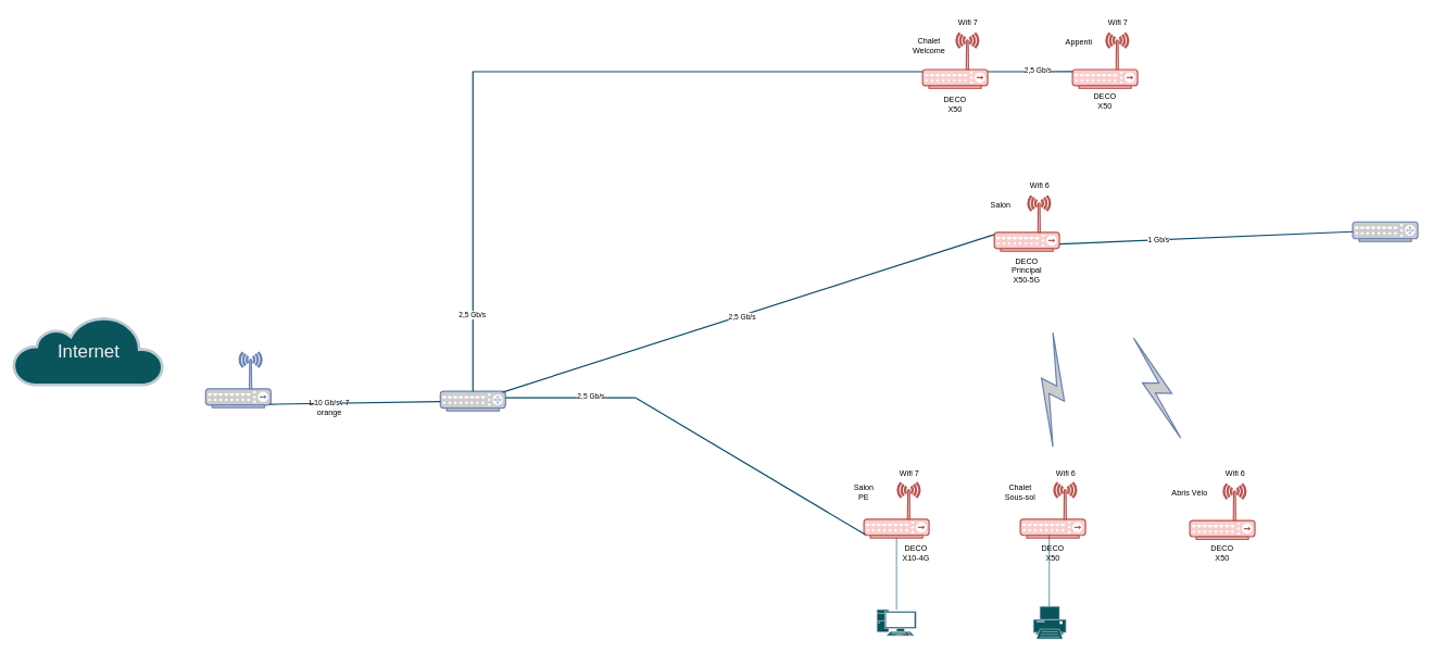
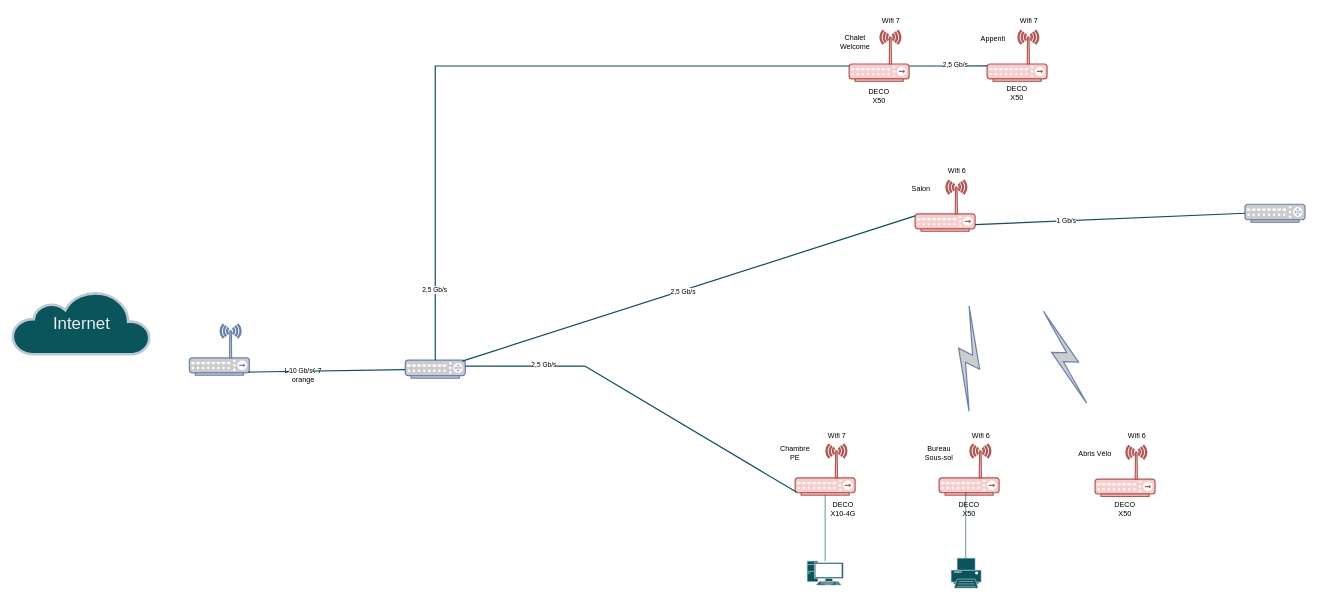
  <mxCell id="0" />
  <mxCell id="1" parent="0" />
  <mxCell id="2" value="Internet" style="html=1;fillColor=#09555B;strokeColor=#BAC8D3;gradientDirection=north;strokeWidth=2;shape=mxgraph.networks.cloud;fontColor=#EEEEEE;rounded=0;shadow=0;comic=0;align=center;fontSize=28;labelBackgroundColor=none;" parent="1" vertex="1"><mxGeometry x="20" y="485" width="230" height="105" as="geometry" /></mxCell>
  <mxCell id="3" value="" style="fontColor=#EEEEEE;verticalAlign=top;verticalLabelPosition=bottom;labelPosition=center;align=center;html=1;fillColor=#09555B;strokeColor=#BAC8D3;gradientDirection=north;strokeWidth=2;shape=mxgraph.networks.pc;rounded=0;shadow=0;comic=0;labelBackgroundColor=none;" parent="1" vertex="1"><mxGeometry x="1345" y="935" width="60" height="40" as="geometry" /></mxCell>
  <mxCell id="4" value="" style="fontColor=#EEEEEE;verticalAlign=top;verticalLabelPosition=bottom;labelPosition=center;align=center;html=1;fillColor=#09555B;strokeColor=#BAC8D3;gradientDirection=north;strokeWidth=2;shape=mxgraph.networks.printer;rounded=0;shadow=0;comic=0;labelBackgroundColor=none;" parent="1" vertex="1"><mxGeometry x="1585" y="930" width="50" height="50" as="geometry" /></mxCell>
  <mxCell id="5" value="" style="fontColor=#0066CC;verticalAlign=top;verticalLabelPosition=bottom;labelPosition=center;align=center;html=1;outlineConnect=0;fillColor=#CCCCCC;strokeColor=#6881B3;gradientColor=none;gradientDirection=north;strokeWidth=2;shape=mxgraph.networks.wireless_hub;" vertex="1" parent="1"><mxGeometry x="315" y="540" width="100" height="85" as="geometry" /></mxCell>
  <mxCell id="6" value="" style="fontColor=#0066CC;verticalAlign=top;verticalLabelPosition=bottom;labelPosition=center;align=center;html=1;outlineConnect=0;fillColor=#CCCCCC;strokeColor=#6881B3;gradientColor=none;gradientDirection=north;strokeWidth=2;shape=mxgraph.networks.router;" vertex="1" parent="1"><mxGeometry x="675" y="600" width="100" height="30" as="geometry" /></mxCell>
  <mxCell id="7" value="" style="group" vertex="1" connectable="0" parent="1"><mxGeometry x="1535" y="740" width="130" height="122.5" as="geometry" /></mxCell>
  <mxCell id="8" value="" style="verticalAlign=top;verticalLabelPosition=bottom;labelPosition=center;align=center;html=1;outlineConnect=0;fillColor=#f8cecc;strokeColor=#b85450;gradientDirection=north;strokeWidth=2;shape=mxgraph.networks.wireless_hub;movable=1;resizable=1;rotatable=1;deletable=1;editable=1;locked=0;connectable=1;" vertex="1" parent="7"><mxGeometry x="30" width="100" height="85" as="geometry" /></mxCell>
  <mxCell id="9" value="&lt;span style=&quot;color: rgb(0, 0, 0);&quot;&gt;DECO X50&lt;/span&gt;" style="text;html=1;align=center;verticalAlign=middle;whiteSpace=wrap;rounded=0;fontColor=#EEEEEE;movable=0;resizable=0;rotatable=0;deletable=0;editable=0;locked=1;connectable=0;" vertex="1" parent="7"><mxGeometry x="50" y="92.5" width="60" height="30" as="geometry" /></mxCell>
- <mxCell id="10" value="&lt;font color=&quot;#000000&quot;&gt;&lt;span style=&quot;caret-color: rgb(0, 0, 0);&quot;&gt;Chalet&lt;/span&gt;&lt;/font&gt;&lt;div&gt;&lt;font color=&quot;#000000&quot;&gt;&lt;span style=&quot;caret-color: rgb(0, 0, 0);&quot;&gt;Sous-sol&lt;/span&gt;&lt;/font&gt;&lt;/div&gt;" style="text;html=1;align=center;verticalAlign=middle;whiteSpace=wrap;rounded=0;fontColor=#EEEEEE;movable=0;resizable=0;rotatable=0;deletable=0;editable=0;locked=1;connectable=0;" vertex="1" parent="7"><mxGeometry width="60" height="30" as="geometry" /></mxCell>
+ <mxCell id="10" value="&lt;font color=&quot;#000000&quot;&gt;&lt;span style=&quot;caret-color: rgb(0, 0, 0);&quot;&gt;Bureau&lt;/span&gt;&lt;/font&gt;&lt;div&gt;&lt;font color=&quot;#000000&quot;&gt;&lt;span style=&quot;caret-color: rgb(0, 0, 0);&quot;&gt;Sous-sol&lt;/span&gt;&lt;/font&gt;&lt;/div&gt;" style="text;html=1;align=center;verticalAlign=middle;whiteSpace=wrap;rounded=0;fontColor=#EEEEEE;movable=0;resizable=0;rotatable=0;deletable=0;editable=0;locked=1;connectable=0;" vertex="1" parent="7"><mxGeometry width="60" height="30" as="geometry" /></mxCell>
  <mxCell id="11" value="" style="group" vertex="1" connectable="0" parent="1"><mxGeometry x="1795" y="742.09" width="130" height="120.41" as="geometry" /></mxCell>
  <mxCell id="12" value="" style="verticalAlign=top;verticalLabelPosition=bottom;labelPosition=center;align=center;html=1;outlineConnect=0;fillColor=#f8cecc;strokeColor=#b85450;gradientDirection=north;strokeWidth=2;shape=mxgraph.networks.wireless_hub;" vertex="1" parent="11"><mxGeometry x="30" width="100" height="85" as="geometry" /></mxCell>
  <mxCell id="13" value="&lt;span style=&quot;color: rgb(0, 0, 0);&quot;&gt;DECO X50&lt;/span&gt;" style="text;html=1;align=center;verticalAlign=middle;whiteSpace=wrap;rounded=0;fontColor=#EEEEEE;" vertex="1" parent="11"><mxGeometry x="50" y="90.41" width="60" height="30" as="geometry" /></mxCell>
  <mxCell id="14" value="&lt;span style=&quot;color: rgb(0, 0, 0);&quot;&gt;Abris Vélo&lt;/span&gt;" style="text;html=1;align=center;verticalAlign=middle;whiteSpace=wrap;rounded=0;fontColor=#EEEEEE;" vertex="1" parent="11"><mxGeometry width="60" height="30" as="geometry" /></mxCell>
  <mxCell id="15" value="" style="group" vertex="1" connectable="0" parent="1"><mxGeometry x="1625" y="50" width="120" height="120" as="geometry" /></mxCell>
  <mxCell id="16" value="" style="verticalAlign=top;verticalLabelPosition=bottom;labelPosition=center;align=center;html=1;outlineConnect=0;fillColor=#f8cecc;strokeColor=#b85450;gradientDirection=north;strokeWidth=2;shape=mxgraph.networks.wireless_hub;" vertex="1" parent="15"><mxGeometry x="20" width="100" height="85" as="geometry" /></mxCell>
  <mxCell id="17" value="&lt;span style=&quot;color: rgb(0, 0, 0);&quot;&gt;DECO X50&lt;/span&gt;" style="text;html=1;align=center;verticalAlign=middle;whiteSpace=wrap;rounded=0;fontColor=#EEEEEE;" vertex="1" parent="15"><mxGeometry x="40" y="90" width="60" height="30" as="geometry" /></mxCell>
  <mxCell id="18" value="&lt;span style=&quot;color: rgb(0, 0, 0);&quot;&gt;Appenti&lt;/span&gt;" style="text;html=1;align=center;verticalAlign=middle;whiteSpace=wrap;rounded=0;fontColor=#EEEEEE;" vertex="1" parent="15"><mxGeometry width="60" height="30" as="geometry" /></mxCell>
  <mxCell id="19" value="" style="group" vertex="1" connectable="0" parent="1"><mxGeometry x="1395" y="50" width="120" height="124.59" as="geometry" /></mxCell>
  <mxCell id="20" style="edgeStyle=orthogonalEdgeStyle;rounded=0;orthogonalLoop=1;jettySize=auto;html=1;exitX=1;exitY=0.7;exitDx=0;exitDy=0;exitPerimeter=0;strokeColor=#0B4D6A;endArrow=none;endFill=0;strokeWidth=2;" edge="1" parent="19" source="22"><mxGeometry relative="1" as="geometry"><mxPoint x="250" y="59.472" as="targetPoint" /></mxGeometry></mxCell>
  <mxCell id="21" value="&lt;span style=&quot;color: rgb(0, 0, 0);&quot;&gt;2,5 Gb/s&lt;/span&gt;" style="edgeLabel;html=1;align=center;verticalAlign=middle;resizable=0;points=[];strokeColor=#BAC8D3;fontColor=#EEEEEE;fillColor=#09555B;" vertex="1" connectable="0" parent="20"><mxGeometry x="0.186" y="2" relative="1" as="geometry"><mxPoint as="offset" /></mxGeometry></mxCell>
  <mxCell id="22" value="" style="verticalAlign=top;verticalLabelPosition=bottom;labelPosition=center;align=center;html=1;outlineConnect=0;fillColor=#f8cecc;strokeColor=#b85450;gradientDirection=north;strokeWidth=2;shape=mxgraph.networks.wireless_hub;" vertex="1" parent="19"><mxGeometry x="20" width="100" height="85" as="geometry" /></mxCell>
  <mxCell id="23" value="&lt;span style=&quot;color: rgb(0, 0, 0);&quot;&gt;DECO X50&lt;/span&gt;" style="text;html=1;align=center;verticalAlign=middle;whiteSpace=wrap;rounded=0;fontColor=#EEEEEE;" vertex="1" parent="19"><mxGeometry x="40" y="94.59" width="60" height="30" as="geometry" /></mxCell>
  <mxCell id="24" value="&lt;span style=&quot;color: rgb(0, 0, 0);&quot;&gt;Chalet Welcome&lt;/span&gt;" style="text;html=1;align=center;verticalAlign=middle;whiteSpace=wrap;rounded=0;fontColor=#EEEEEE;" vertex="1" parent="19"><mxGeometry y="4.59" width="60" height="30" as="geometry" /></mxCell>
  <mxCell id="25" value="" style="group" vertex="1" connectable="0" parent="1"><mxGeometry x="1295" y="740" width="130" height="122.5" as="geometry" /></mxCell>
  <mxCell id="26" value="" style="verticalAlign=top;verticalLabelPosition=bottom;labelPosition=center;align=center;html=1;outlineConnect=0;fillColor=#f8cecc;strokeColor=#b85450;gradientDirection=north;strokeWidth=2;shape=mxgraph.networks.wireless_hub;" vertex="1" parent="25"><mxGeometry x="30" width="100" height="85" as="geometry" /></mxCell>
- <mxCell id="27" value="&lt;span style=&quot;color: rgb(0, 0, 0);&quot;&gt;Salon&lt;/span&gt;&lt;div&gt;&lt;span style=&quot;color: rgb(0, 0, 0);&quot;&gt;PE&lt;/span&gt;&lt;/div&gt;" style="text;html=1;align=center;verticalAlign=middle;whiteSpace=wrap;rounded=0;fontColor=#EEEEEE;" vertex="1" parent="25"><mxGeometry width="60" height="30" as="geometry" /></mxCell>
+ <mxCell id="27" value="&lt;span style=&quot;color: rgb(0, 0, 0);&quot;&gt;Chambre&lt;/span&gt;&lt;div&gt;&lt;span style=&quot;color: rgb(0, 0, 0);&quot;&gt;PE&lt;/span&gt;&lt;/div&gt;" style="text;html=1;align=center;verticalAlign=middle;whiteSpace=wrap;rounded=0;fontColor=#EEEEEE;" vertex="1" parent="25"><mxGeometry width="60" height="30" as="geometry" /></mxCell>
  <mxCell id="28" style="edgeStyle=orthogonalEdgeStyle;rounded=0;orthogonalLoop=1;jettySize=auto;html=1;exitX=0.5;exitY=0;exitDx=0;exitDy=0;exitPerimeter=0;strokeColor=#0B4D6A;entryX=0;entryY=0.7;entryDx=0;entryDy=0;entryPerimeter=0;endArrow=none;endFill=0;strokeWidth=2;" edge="1" parent="1" source="6" target="22"><mxGeometry relative="1" as="geometry"><mxPoint x="1205" y="100" as="targetPoint" /></mxGeometry></mxCell>
  <mxCell id="29" value="&lt;span style=&quot;color: rgb(0, 0, 0);&quot;&gt;2,5 Gb/s&lt;/span&gt;" style="edgeLabel;html=1;align=center;verticalAlign=middle;resizable=0;points=[];strokeColor=#BAC8D3;fontColor=#EEEEEE;fillColor=#09555B;" vertex="1" connectable="0" parent="28"><mxGeometry x="-0.8" y="2" relative="1" as="geometry"><mxPoint as="offset" /></mxGeometry></mxCell>
  <mxCell id="30" value="" style="html=1;outlineConnect=0;fillColor=#CCCCCC;strokeColor=#6881B3;gradientColor=none;gradientDirection=north;strokeWidth=2;shape=mxgraph.networks.comm_link_edge;html=1;rounded=0;" edge="1" parent="1"><mxGeometry width="100" height="100" relative="1" as="geometry"><mxPoint x="1615" y="695" as="sourcePoint" /><mxPoint x="1615" y="500" as="targetPoint" /></mxGeometry></mxCell>
  <mxCell id="31" value="" style="html=1;outlineConnect=0;fillColor=#CCCCCC;strokeColor=#6881B3;gradientColor=none;gradientDirection=north;strokeWidth=2;shape=mxgraph.networks.comm_link_edge;html=1;rounded=0;" edge="1" parent="1"><mxGeometry width="100" height="100" relative="1" as="geometry"><mxPoint x="1815" y="680" as="sourcePoint" /><mxPoint x="1735" y="510" as="targetPoint" /></mxGeometry></mxCell>
  <mxCell id="32" value="&lt;span style=&quot;color: rgb(0, 0, 0);&quot;&gt;LIVEBOX 7 orange&lt;/span&gt;" style="text;html=1;align=center;verticalAlign=middle;whiteSpace=wrap;rounded=0;fontColor=#EEEEEE;" vertex="1" parent="1"><mxGeometry x="470" y="610" width="70" height="30" as="geometry" /></mxCell>
  <mxCell id="33" value="" style="endArrow=none;html=1;rounded=0;strokeColor=#0B4D6A;exitX=0.98;exitY=0.94;exitDx=0;exitDy=0;exitPerimeter=0;strokeWidth=2;" edge="1" parent="1" source="5" target="6"><mxGeometry width="50" height="50" relative="1" as="geometry"><mxPoint x="445" y="620" as="sourcePoint" /><mxPoint x="675" y="620" as="targetPoint" /></mxGeometry></mxCell>
  <mxCell id="34" value="&lt;span style=&quot;color: rgb(0, 0, 0);&quot;&gt;10 Gb/s&lt;/span&gt;" style="edgeLabel;html=1;align=center;verticalAlign=middle;resizable=0;points=[];strokeColor=#BAC8D3;fontColor=#EEEEEE;fillColor=#09555B;" vertex="1" connectable="0" parent="33"><mxGeometry x="-0.326" y="1" relative="1" as="geometry"><mxPoint as="offset" /></mxGeometry></mxCell>
  <mxCell id="35" value="" style="endArrow=none;html=1;rounded=0;strokeColor=#0B4D6A;exitX=0.95;exitY=0.05;exitDx=0;exitDy=0;exitPerimeter=0;entryX=0;entryY=0.7;entryDx=0;entryDy=0;entryPerimeter=0;strokeWidth=2;" edge="1" parent="1" source="6" target="45"><mxGeometry width="50" height="50" relative="1" as="geometry"><mxPoint x="655" y="400" as="sourcePoint" /><mxPoint x="705" y="350" as="targetPoint" /></mxGeometry></mxCell>
  <mxCell id="36" value="&lt;span style=&quot;color: rgb(0, 0, 0);&quot;&gt;2,5 Gb/s&lt;/span&gt;" style="edgeLabel;html=1;align=center;verticalAlign=middle;resizable=0;points=[];strokeColor=#BAC8D3;fontColor=#EEEEEE;fillColor=#09555B;" vertex="1" connectable="0" parent="35"><mxGeometry x="-0.029" y="-2" relative="1" as="geometry"><mxPoint as="offset" /></mxGeometry></mxCell>
  <mxCell id="37" value="" style="endArrow=none;html=1;rounded=0;strokeColor=#0B4D6A;strokeWidth=2;" edge="1" parent="1"><mxGeometry width="50" height="50" relative="1" as="geometry"><mxPoint x="775" y="610" as="sourcePoint" /><mxPoint x="975" y="610" as="targetPoint" /></mxGeometry></mxCell>
  <mxCell id="38" value="&lt;span style=&quot;color: rgb(0, 0, 0);&quot;&gt;2,5 Gb/s&lt;/span&gt;" style="edgeLabel;html=1;align=center;verticalAlign=middle;resizable=0;points=[];strokeColor=#BAC8D3;fontColor=#EEEEEE;fillColor=#09555B;" vertex="1" connectable="0" parent="37"><mxGeometry x="0.298" y="3" relative="1" as="geometry"><mxPoint as="offset" /></mxGeometry></mxCell>
  <mxCell id="39" value="" style="endArrow=none;html=1;rounded=0;strokeColor=#0B4D6A;exitX=0.02;exitY=0.94;exitDx=0;exitDy=0;exitPerimeter=0;strokeWidth=2;" edge="1" parent="1" source="26"><mxGeometry width="50" height="50" relative="1" as="geometry"><mxPoint x="1295" y="340" as="sourcePoint" /><mxPoint x="975" y="610" as="targetPoint" /></mxGeometry></mxCell>
  <mxCell id="40" value="" style="endArrow=none;html=1;rounded=0;strokeColor=#0B4D6A;" edge="1" parent="1" target="26"><mxGeometry width="50" height="50" relative="1" as="geometry"><mxPoint x="1375" y="935" as="sourcePoint" /><mxPoint x="1425" y="885" as="targetPoint" /></mxGeometry></mxCell>
  <mxCell id="41" value="&lt;span style=&quot;color: rgb(0, 0, 0);&quot;&gt;DECO X10-4G&lt;/span&gt;" style="text;html=1;align=center;verticalAlign=middle;whiteSpace=wrap;rounded=0;fontColor=#EEEEEE;" vertex="1" parent="1"><mxGeometry x="1375" y="832.5" width="60" height="30" as="geometry" /></mxCell>
  <mxCell id="42" value="" style="endArrow=none;html=1;rounded=0;strokeColor=#0B4D6A;" edge="1" parent="1"><mxGeometry width="50" height="50" relative="1" as="geometry"><mxPoint x="1609.41" y="930" as="sourcePoint" /><mxPoint x="1609.41" y="820" as="targetPoint" /></mxGeometry></mxCell>
  <mxCell id="43" value="" style="group" vertex="1" connectable="0" parent="1"><mxGeometry x="1505" y="340" width="120" height="130" as="geometry" /></mxCell>
  <mxCell id="44" value="" style="group" vertex="1" connectable="0" parent="43"><mxGeometry x="20" y="-40" width="100" height="130" as="geometry" /></mxCell>
  <mxCell id="45" value="" style="verticalAlign=top;verticalLabelPosition=bottom;labelPosition=center;align=center;html=1;outlineConnect=0;fillColor=#f8cecc;strokeColor=#b85450;gradientDirection=north;strokeWidth=2;shape=mxgraph.networks.wireless_hub;" vertex="1" parent="44"><mxGeometry width="100" height="85" as="geometry" /></mxCell>
- <mxCell id="46" value="&lt;span style=&quot;color: rgb(0, 0, 0);&quot;&gt;DECO Principal X50-5G&lt;/span&gt;" style="text;html=1;align=center;verticalAlign=middle;whiteSpace=wrap;rounded=0;fontColor=#EEEEEE;" vertex="1" parent="44"><mxGeometry x="20" y="100" width="60" height="30" as="geometry" /></mxCell>
  <mxCell id="47" value="" style="fontColor=#0066CC;verticalAlign=top;verticalLabelPosition=bottom;labelPosition=center;align=center;html=1;outlineConnect=0;fillColor=#CCCCCC;strokeColor=#6881B3;gradientColor=none;gradientDirection=north;strokeWidth=2;shape=mxgraph.networks.router;" vertex="1" parent="1"><mxGeometry x="2075" y="340" width="100" height="30" as="geometry" /></mxCell>
  <mxCell id="48" value="" style="endArrow=none;html=1;rounded=0;strokeColor=#0B4D6A;exitX=0.98;exitY=0.94;exitDx=0;exitDy=0;exitPerimeter=0;strokeWidth=2;entryX=0;entryY=0.5;entryDx=0;entryDy=0;entryPerimeter=0;" edge="1" parent="1" target="47"><mxGeometry width="50" height="50" relative="1" as="geometry"><mxPoint x="1625" y="374" as="sourcePoint" /><mxPoint x="1887" y="370" as="targetPoint" /></mxGeometry></mxCell>
  <mxCell id="49" value="&lt;span style=&quot;color: rgb(0, 0, 0);&quot;&gt;1 Gb/s&lt;/span&gt;" style="edgeLabel;html=1;align=center;verticalAlign=middle;resizable=0;points=[];strokeColor=#BAC8D3;fontColor=#EEEEEE;fillColor=#09555B;" vertex="1" connectable="0" parent="48"><mxGeometry x="-0.326" y="1" relative="1" as="geometry"><mxPoint as="offset" /></mxGeometry></mxCell>
  <mxCell id="50" value="&lt;font color=&quot;#000000&quot;&gt;&lt;span style=&quot;caret-color: rgb(0, 0, 0);&quot;&gt;Wifi 7&lt;/span&gt;&lt;/font&gt;" style="text;html=1;align=center;verticalAlign=middle;whiteSpace=wrap;rounded=0;fontColor=#EEEEEE;" vertex="1" parent="1"><mxGeometry x="1455" y="20" width="60" height="30" as="geometry" /></mxCell>
  <mxCell id="51" value="&lt;font color=&quot;#000000&quot;&gt;&lt;span style=&quot;caret-color: rgb(0, 0, 0);&quot;&gt;Wifi 7&lt;/span&gt;&lt;/font&gt;" style="text;html=1;align=center;verticalAlign=middle;whiteSpace=wrap;rounded=0;fontColor=#EEEEEE;" vertex="1" parent="1"><mxGeometry x="1685" y="20" width="60" height="30" as="geometry" /></mxCell>
  <mxCell id="52" value="&lt;font color=&quot;#000000&quot;&gt;&lt;span style=&quot;caret-color: rgb(0, 0, 0);&quot;&gt;Wifi 7&lt;/span&gt;&lt;/font&gt;" style="text;html=1;align=center;verticalAlign=middle;whiteSpace=wrap;rounded=0;fontColor=#EEEEEE;" vertex="1" parent="1"><mxGeometry x="1365" y="712.09" width="60" height="30" as="geometry" /></mxCell>
  <mxCell id="53" value="&lt;font color=&quot;#000000&quot;&gt;&lt;span style=&quot;caret-color: rgb(0, 0, 0);&quot;&gt;Wifi 6&lt;/span&gt;&lt;/font&gt;" style="text;html=1;align=center;verticalAlign=middle;whiteSpace=wrap;rounded=0;fontColor=#EEEEEE;" vertex="1" parent="1"><mxGeometry x="1565" y="270" width="60" height="30" as="geometry" /></mxCell>
  <mxCell id="54" value="&lt;font color=&quot;#000000&quot;&gt;&lt;span style=&quot;caret-color: rgb(0, 0, 0);&quot;&gt;Wifi 6&lt;/span&gt;&lt;/font&gt;" style="text;html=1;align=center;verticalAlign=middle;whiteSpace=wrap;rounded=0;fontColor=#EEEEEE;" vertex="1" parent="1"><mxGeometry x="1865" y="712.09" width="60" height="30" as="geometry" /></mxCell>
  <mxCell id="55" value="&lt;font color=&quot;#000000&quot;&gt;&lt;span style=&quot;caret-color: rgb(0, 0, 0);&quot;&gt;Wifi 6&lt;/span&gt;&lt;/font&gt;" style="text;html=1;align=center;verticalAlign=middle;whiteSpace=wrap;rounded=0;fontColor=#EEEEEE;" vertex="1" parent="1"><mxGeometry x="1605" y="712.09" width="60" height="30" as="geometry" /></mxCell>
  <mxCell id="56" value="&lt;font color=&quot;#000000&quot;&gt;&lt;span style=&quot;caret-color: rgb(0, 0, 0);&quot;&gt;Salon&lt;/span&gt;&lt;/font&gt;" style="text;html=1;align=center;verticalAlign=middle;whiteSpace=wrap;rounded=0;fontColor=#EEEEEE;" vertex="1" parent="1"><mxGeometry x="1505" y="300" width="60" height="30" as="geometry" /></mxCell>
